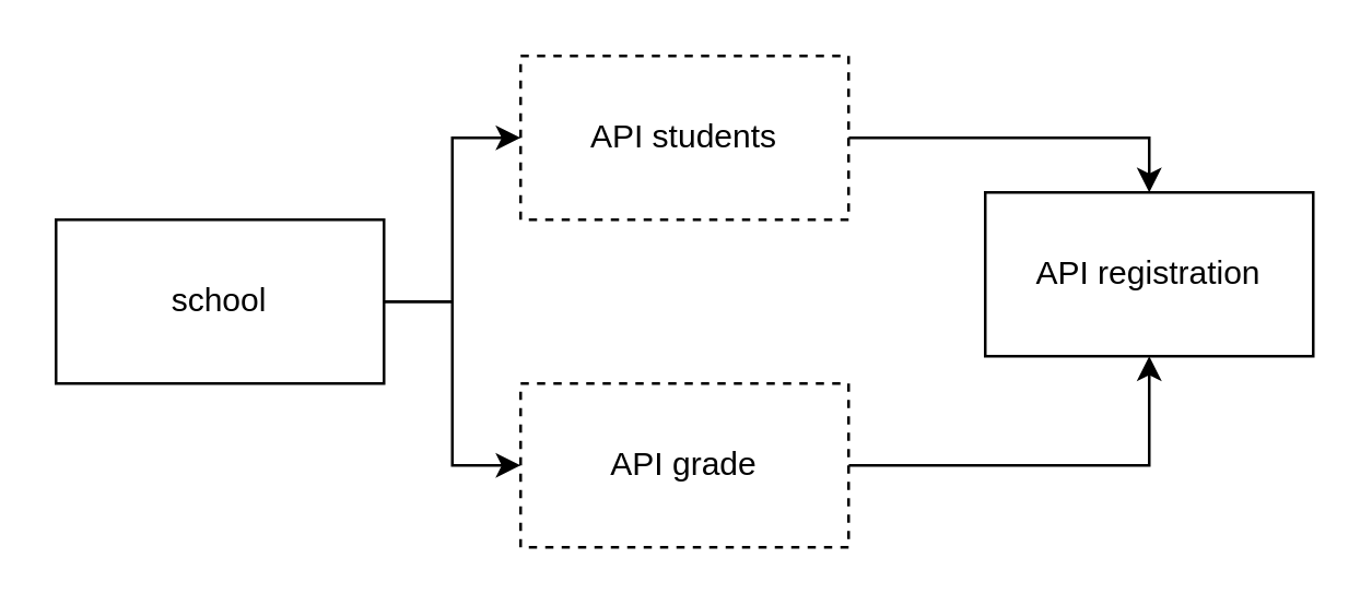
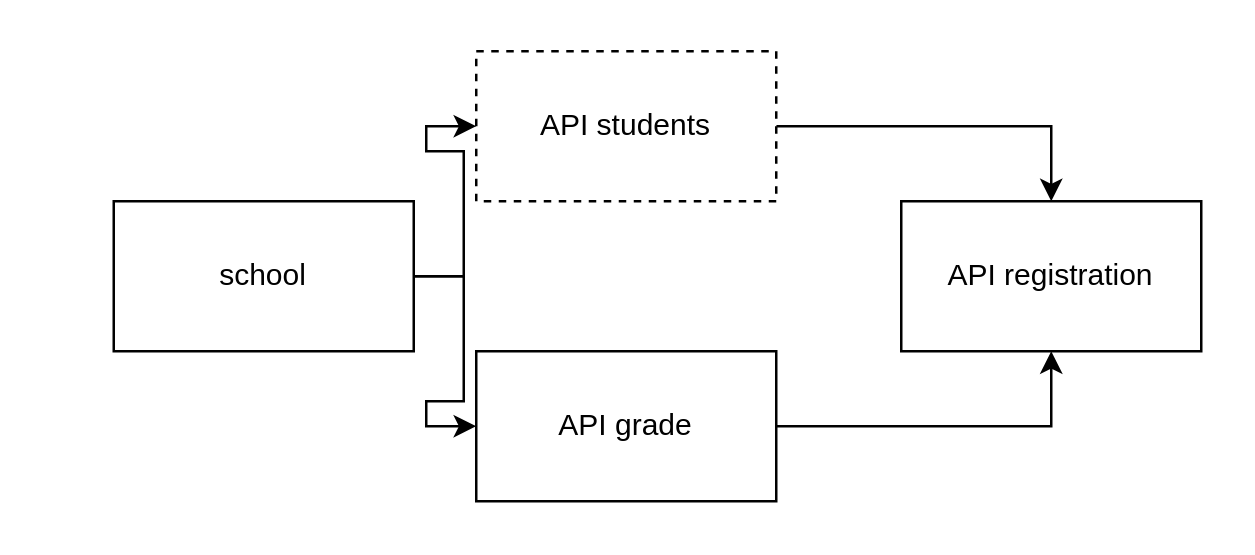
  <mxCell id="0" />
  <mxCell id="1" parent="0" />
  <mxCell id="2" style="edgeStyle=orthogonalEdgeStyle;rounded=0;orthogonalLoop=1;jettySize=auto;html=1;exitX=1;exitY=0.5;exitDx=0;exitDy=0;entryX=0;entryY=0.5;entryDx=0;entryDy=0;" edge="1" parent="1" source="4" target="6"><mxGeometry relative="1" as="geometry" /></mxCell>
  <mxCell id="3" style="edgeStyle=orthogonalEdgeStyle;rounded=0;orthogonalLoop=1;jettySize=auto;html=1;exitX=1;exitY=0.5;exitDx=0;exitDy=0;entryX=0;entryY=0.5;entryDx=0;entryDy=0;" edge="1" parent="1" source="4" target="8"><mxGeometry relative="1" as="geometry" /></mxCell>
- <mxCell id="4" value="school" style="rounded=0;whiteSpace=wrap;html=1;" vertex="1" parent="1"><mxGeometry x="20" y="80" width="120" height="60" as="geometry" /></mxCell>
+ <mxCell id="4" value="school" style="rounded=0;whiteSpace=wrap;html=1;" vertex="1" parent="1"><mxGeometry x="45" y="80" width="120" height="60" as="geometry" /></mxCell>
  <mxCell id="5" style="edgeStyle=orthogonalEdgeStyle;rounded=0;orthogonalLoop=1;jettySize=auto;html=1;exitX=1;exitY=0.5;exitDx=0;exitDy=0;entryX=0.5;entryY=0;entryDx=0;entryDy=0;" edge="1" parent="1" source="6" target="9"><mxGeometry relative="1" as="geometry" /></mxCell>
  <mxCell id="6" value="API students" style="rounded=0;whiteSpace=wrap;html=1;dashed=1;" vertex="1" parent="1"><mxGeometry x="190" y="20" width="120" height="60" as="geometry" /></mxCell>
  <mxCell id="7" style="edgeStyle=orthogonalEdgeStyle;rounded=0;orthogonalLoop=1;jettySize=auto;html=1;exitX=1;exitY=0.5;exitDx=0;exitDy=0;entryX=0.5;entryY=1;entryDx=0;entryDy=0;" edge="1" parent="1" source="8" target="9"><mxGeometry relative="1" as="geometry" /></mxCell>
- <mxCell id="8" value="API grade" style="rounded=0;whiteSpace=wrap;html=1;dashed=1;" vertex="1" parent="1"><mxGeometry x="190" y="140" width="120" height="60" as="geometry" /></mxCell>
- <mxCell id="9" value="API registration" style="rounded=0;whiteSpace=wrap;html=1;" vertex="1" parent="1"><mxGeometry x="360" y="70" width="120" height="60" as="geometry" /></mxCell>
+ <mxCell id="8" value="API grade" style="rounded=0;whiteSpace=wrap;html=1;" vertex="1" parent="1"><mxGeometry x="190" y="140" width="120" height="60" as="geometry" /></mxCell>
+ <mxCell id="9" value="API registration" style="rounded=0;whiteSpace=wrap;html=1;" vertex="1" parent="1"><mxGeometry x="360" y="80" width="120" height="60" as="geometry" /></mxCell>
